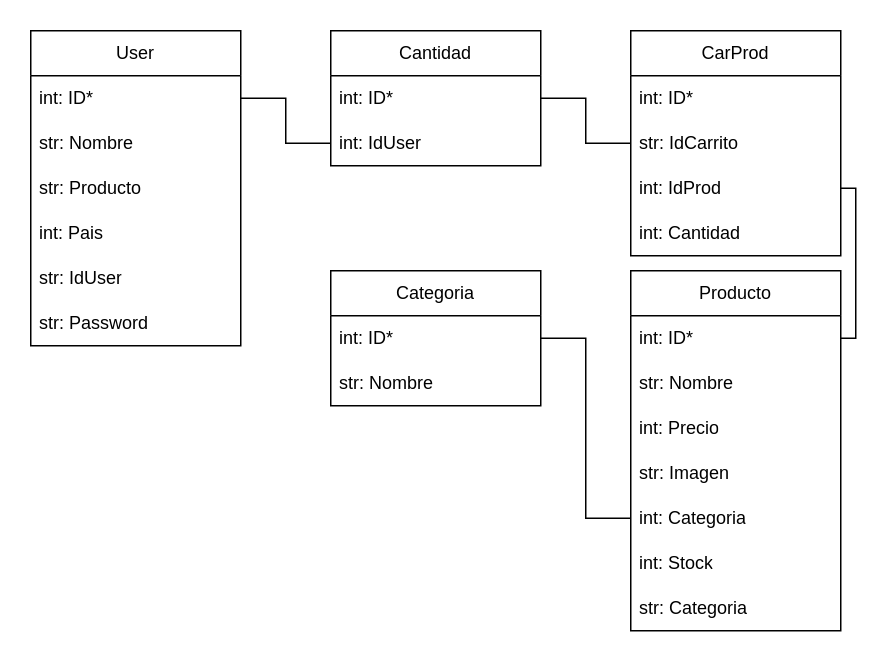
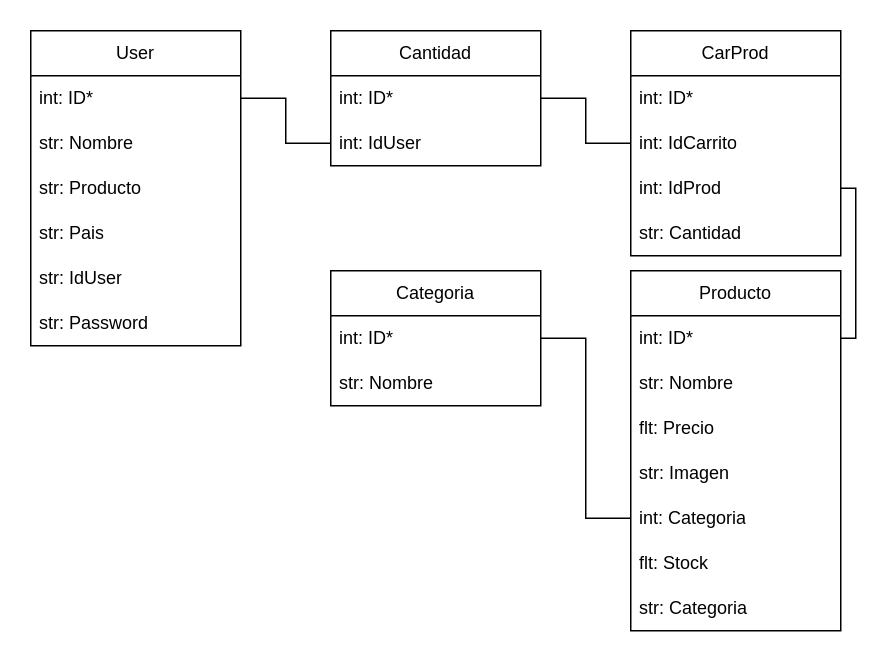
  <mxCell id="0" />
  <mxCell id="1" parent="0" />
  <mxCell id="2" value="User" style="swimlane;fontStyle=0;childLayout=stackLayout;horizontal=1;startSize=30;horizontalStack=0;resizeParent=1;resizeParentMax=0;resizeLast=0;collapsible=1;marginBottom=0;whiteSpace=wrap;html=1;" parent="1" vertex="1"><mxGeometry x="20" y="20" width="140" height="210" as="geometry" /></mxCell>
  <mxCell id="3" value="int: ID*" style="text;strokeColor=none;fillColor=none;align=left;verticalAlign=middle;spacingLeft=4;spacingRight=4;overflow=hidden;points=[[0,0.5],[1,0.5]];portConstraint=eastwest;rotatable=0;whiteSpace=wrap;html=1;" parent="2" vertex="1"><mxGeometry y="30" width="140" height="30" as="geometry" /></mxCell>
  <mxCell id="4" value="str: Nombre" style="text;strokeColor=none;fillColor=none;align=left;verticalAlign=middle;spacingLeft=4;spacingRight=4;overflow=hidden;points=[[0,0.5],[1,0.5]];portConstraint=eastwest;rotatable=0;whiteSpace=wrap;html=1;" parent="2" vertex="1"><mxGeometry y="60" width="140" height="30" as="geometry" /></mxCell>
  <mxCell id="5" value="str: Producto" style="text;strokeColor=none;fillColor=none;align=left;verticalAlign=middle;spacingLeft=4;spacingRight=4;overflow=hidden;points=[[0,0.5],[1,0.5]];portConstraint=eastwest;rotatable=0;whiteSpace=wrap;html=1;" parent="2" vertex="1"><mxGeometry y="90" width="140" height="30" as="geometry" /></mxCell>
- <mxCell id="6" value="int: Pais" style="text;strokeColor=none;fillColor=none;align=left;verticalAlign=middle;spacingLeft=4;spacingRight=4;overflow=hidden;points=[[0,0.5],[1,0.5]];portConstraint=eastwest;rotatable=0;whiteSpace=wrap;html=1;" parent="2" vertex="1"><mxGeometry y="120" width="140" height="30" as="geometry" /></mxCell>
+ <mxCell id="6" value="str: Pais" style="text;strokeColor=none;fillColor=none;align=left;verticalAlign=middle;spacingLeft=4;spacingRight=4;overflow=hidden;points=[[0,0.5],[1,0.5]];portConstraint=eastwest;rotatable=0;whiteSpace=wrap;html=1;" parent="2" vertex="1"><mxGeometry y="120" width="140" height="30" as="geometry" /></mxCell>
  <mxCell id="7" value="str: IdUser" style="text;strokeColor=none;fillColor=none;align=left;verticalAlign=middle;spacingLeft=4;spacingRight=4;overflow=hidden;points=[[0,0.5],[1,0.5]];portConstraint=eastwest;rotatable=0;whiteSpace=wrap;html=1;" parent="2" vertex="1"><mxGeometry y="150" width="140" height="30" as="geometry" /></mxCell>
  <mxCell id="8" value="str: Password" style="text;strokeColor=none;fillColor=none;align=left;verticalAlign=middle;spacingLeft=4;spacingRight=4;overflow=hidden;points=[[0,0.5],[1,0.5]];portConstraint=eastwest;rotatable=0;whiteSpace=wrap;html=1;" parent="2" vertex="1"><mxGeometry y="180" width="140" height="30" as="geometry" /></mxCell>
  <mxCell id="9" value="Cantidad" style="swimlane;fontStyle=0;childLayout=stackLayout;horizontal=1;startSize=30;horizontalStack=0;resizeParent=1;resizeParentMax=0;resizeLast=0;collapsible=1;marginBottom=0;whiteSpace=wrap;html=1;" parent="1" vertex="1"><mxGeometry x="220" y="20" width="140" height="90" as="geometry" /></mxCell>
  <mxCell id="10" value="int:&amp;nbsp;ID*" style="text;strokeColor=none;fillColor=none;align=left;verticalAlign=middle;spacingLeft=4;spacingRight=4;overflow=hidden;points=[[0,0.5],[1,0.5]];portConstraint=eastwest;rotatable=0;whiteSpace=wrap;html=1;" parent="9" vertex="1"><mxGeometry y="30" width="140" height="30" as="geometry" /></mxCell>
  <mxCell id="11" value="int:&amp;nbsp;IdUser" style="text;strokeColor=none;fillColor=none;align=left;verticalAlign=middle;spacingLeft=4;spacingRight=4;overflow=hidden;points=[[0,0.5],[1,0.5]];portConstraint=eastwest;rotatable=0;whiteSpace=wrap;html=1;" parent="9" vertex="1"><mxGeometry y="60" width="140" height="30" as="geometry" /></mxCell>
  <mxCell id="12" value="Categoria" style="swimlane;fontStyle=0;childLayout=stackLayout;horizontal=1;startSize=30;horizontalStack=0;resizeParent=1;resizeParentMax=0;resizeLast=0;collapsible=1;marginBottom=0;whiteSpace=wrap;html=1;" parent="1" vertex="1"><mxGeometry x="220" y="180" width="140" height="90" as="geometry" /></mxCell>
  <mxCell id="13" value="int:&amp;nbsp;ID*" style="text;strokeColor=none;fillColor=none;align=left;verticalAlign=middle;spacingLeft=4;spacingRight=4;overflow=hidden;points=[[0,0.5],[1,0.5]];portConstraint=eastwest;rotatable=0;whiteSpace=wrap;html=1;" parent="12" vertex="1"><mxGeometry y="30" width="140" height="30" as="geometry" /></mxCell>
  <mxCell id="14" value="str: Nombre" style="text;strokeColor=none;fillColor=none;align=left;verticalAlign=middle;spacingLeft=4;spacingRight=4;overflow=hidden;points=[[0,0.5],[1,0.5]];portConstraint=eastwest;rotatable=0;whiteSpace=wrap;html=1;" parent="12" vertex="1"><mxGeometry y="60" width="140" height="30" as="geometry" /></mxCell>
  <mxCell id="15" value="Producto" style="swimlane;fontStyle=0;childLayout=stackLayout;horizontal=1;startSize=30;horizontalStack=0;resizeParent=1;resizeParentMax=0;resizeLast=0;collapsible=1;marginBottom=0;whiteSpace=wrap;html=1;" parent="1" vertex="1"><mxGeometry x="420" y="180" width="140" height="240" as="geometry" /></mxCell>
  <mxCell id="16" value="int:&amp;nbsp;ID*" style="text;strokeColor=none;fillColor=none;align=left;verticalAlign=middle;spacingLeft=4;spacingRight=4;overflow=hidden;points=[[0,0.5],[1,0.5]];portConstraint=eastwest;rotatable=0;whiteSpace=wrap;html=1;" parent="15" vertex="1"><mxGeometry y="30" width="140" height="30" as="geometry" /></mxCell>
  <mxCell id="17" value="str: Nombre" style="text;strokeColor=none;fillColor=none;align=left;verticalAlign=middle;spacingLeft=4;spacingRight=4;overflow=hidden;points=[[0,0.5],[1,0.5]];portConstraint=eastwest;rotatable=0;whiteSpace=wrap;html=1;" parent="15" vertex="1"><mxGeometry y="60" width="140" height="30" as="geometry" /></mxCell>
- <mxCell id="18" value="int: Precio" style="text;strokeColor=none;fillColor=none;align=left;verticalAlign=middle;spacingLeft=4;spacingRight=4;overflow=hidden;points=[[0,0.5],[1,0.5]];portConstraint=eastwest;rotatable=0;whiteSpace=wrap;html=1;" parent="15" vertex="1"><mxGeometry y="90" width="140" height="30" as="geometry" /></mxCell>
+ <mxCell id="18" value="flt: Precio" style="text;strokeColor=none;fillColor=none;align=left;verticalAlign=middle;spacingLeft=4;spacingRight=4;overflow=hidden;points=[[0,0.5],[1,0.5]];portConstraint=eastwest;rotatable=0;whiteSpace=wrap;html=1;" parent="15" vertex="1"><mxGeometry y="90" width="140" height="30" as="geometry" /></mxCell>
  <mxCell id="19" value="str: Imagen" style="text;strokeColor=none;fillColor=none;align=left;verticalAlign=middle;spacingLeft=4;spacingRight=4;overflow=hidden;points=[[0,0.5],[1,0.5]];portConstraint=eastwest;rotatable=0;whiteSpace=wrap;html=1;" parent="15" vertex="1"><mxGeometry y="120" width="140" height="30" as="geometry" /></mxCell>
  <mxCell id="20" value="int: Categoria" style="text;strokeColor=none;fillColor=none;align=left;verticalAlign=middle;spacingLeft=4;spacingRight=4;overflow=hidden;points=[[0,0.5],[1,0.5]];portConstraint=eastwest;rotatable=0;whiteSpace=wrap;html=1;" parent="15" vertex="1"><mxGeometry y="150" width="140" height="30" as="geometry" /></mxCell>
- <mxCell id="21" value="int: Stock" style="text;strokeColor=none;fillColor=none;align=left;verticalAlign=middle;spacingLeft=4;spacingRight=4;overflow=hidden;points=[[0,0.5],[1,0.5]];portConstraint=eastwest;rotatable=0;whiteSpace=wrap;html=1;" parent="15" vertex="1"><mxGeometry y="180" width="140" height="30" as="geometry" /></mxCell>
+ <mxCell id="21" value="flt: Stock" style="text;strokeColor=none;fillColor=none;align=left;verticalAlign=middle;spacingLeft=4;spacingRight=4;overflow=hidden;points=[[0,0.5],[1,0.5]];portConstraint=eastwest;rotatable=0;whiteSpace=wrap;html=1;" parent="15" vertex="1"><mxGeometry y="180" width="140" height="30" as="geometry" /></mxCell>
  <mxCell id="22" value="str: Categoria" style="text;strokeColor=none;fillColor=none;align=left;verticalAlign=middle;spacingLeft=4;spacingRight=4;overflow=hidden;points=[[0,0.5],[1,0.5]];portConstraint=eastwest;rotatable=0;whiteSpace=wrap;html=1;" parent="15" vertex="1"><mxGeometry y="210" width="140" height="30" as="geometry" /></mxCell>
  <mxCell id="23" value="CarProd" style="swimlane;fontStyle=0;childLayout=stackLayout;horizontal=1;startSize=30;horizontalStack=0;resizeParent=1;resizeParentMax=0;resizeLast=0;collapsible=1;marginBottom=0;whiteSpace=wrap;html=1;" parent="1" vertex="1"><mxGeometry x="420" y="20" width="140" height="150" as="geometry" /></mxCell>
  <mxCell id="24" value="int:&amp;nbsp;ID*" style="text;strokeColor=none;fillColor=none;align=left;verticalAlign=middle;spacingLeft=4;spacingRight=4;overflow=hidden;points=[[0,0.5],[1,0.5]];portConstraint=eastwest;rotatable=0;whiteSpace=wrap;html=1;" parent="23" vertex="1"><mxGeometry y="30" width="140" height="30" as="geometry" /></mxCell>
- <mxCell id="25" value="str:&amp;nbsp;IdCarrito" style="text;strokeColor=none;fillColor=none;align=left;verticalAlign=middle;spacingLeft=4;spacingRight=4;overflow=hidden;points=[[0,0.5],[1,0.5]];portConstraint=eastwest;rotatable=0;whiteSpace=wrap;html=1;" parent="23" vertex="1"><mxGeometry y="60" width="140" height="30" as="geometry" /></mxCell>
+ <mxCell id="25" value="int:&amp;nbsp;IdCarrito" style="text;strokeColor=none;fillColor=none;align=left;verticalAlign=middle;spacingLeft=4;spacingRight=4;overflow=hidden;points=[[0,0.5],[1,0.5]];portConstraint=eastwest;rotatable=0;whiteSpace=wrap;html=1;" parent="23" vertex="1"><mxGeometry y="60" width="140" height="30" as="geometry" /></mxCell>
  <mxCell id="26" value="int:&amp;nbsp;IdProd" style="text;strokeColor=none;fillColor=none;align=left;verticalAlign=middle;spacingLeft=4;spacingRight=4;overflow=hidden;points=[[0,0.5],[1,0.5]];portConstraint=eastwest;rotatable=0;whiteSpace=wrap;html=1;" parent="23" vertex="1"><mxGeometry y="90" width="140" height="30" as="geometry" /></mxCell>
- <mxCell id="27" value="int: Cantidad" style="text;strokeColor=none;fillColor=none;align=left;verticalAlign=middle;spacingLeft=4;spacingRight=4;overflow=hidden;points=[[0,0.5],[1,0.5]];portConstraint=eastwest;rotatable=0;whiteSpace=wrap;html=1;" parent="23" vertex="1"><mxGeometry y="120" width="140" height="30" as="geometry" /></mxCell>
+ <mxCell id="27" value="str: Cantidad" style="text;strokeColor=none;fillColor=none;align=left;verticalAlign=middle;spacingLeft=4;spacingRight=4;overflow=hidden;points=[[0,0.5],[1,0.5]];portConstraint=eastwest;rotatable=0;whiteSpace=wrap;html=1;" parent="23" vertex="1"><mxGeometry y="120" width="140" height="30" as="geometry" /></mxCell>
  <mxCell id="28" value="" style="endArrow=none;html=1;rounded=0;exitX=1;exitY=0.5;exitDx=0;exitDy=0;entryX=0;entryY=0.5;entryDx=0;entryDy=0;edgeStyle=orthogonalEdgeStyle;startFill=0;" parent="1" source="3" target="11" edge="1"><mxGeometry width="50" height="50" relative="1" as="geometry"><mxPoint x="370" y="410" as="sourcePoint" /><mxPoint x="420" y="360" as="targetPoint" /></mxGeometry></mxCell>
  <mxCell id="29" value="" style="endArrow=none;html=1;rounded=0;exitX=1;exitY=0.5;exitDx=0;exitDy=0;entryX=0;entryY=0.5;entryDx=0;entryDy=0;edgeStyle=orthogonalEdgeStyle;startFill=0;" parent="1" source="10" target="25" edge="1"><mxGeometry width="50" height="50" relative="1" as="geometry"><mxPoint x="370" y="410" as="sourcePoint" /><mxPoint x="420" y="360" as="targetPoint" /></mxGeometry></mxCell>
  <mxCell id="30" value="" style="endArrow=none;html=1;rounded=0;exitX=1;exitY=0.5;exitDx=0;exitDy=0;entryX=1;entryY=0.5;entryDx=0;entryDy=0;edgeStyle=orthogonalEdgeStyle;startFill=0;" parent="1" source="16" target="26" edge="1"><mxGeometry width="50" height="50" relative="1" as="geometry"><mxPoint x="370" y="410" as="sourcePoint" /><mxPoint x="420" y="360" as="targetPoint" /></mxGeometry></mxCell>
  <mxCell id="31" value="" style="endArrow=none;html=1;rounded=0;exitX=1;exitY=0.5;exitDx=0;exitDy=0;entryX=0;entryY=0.5;entryDx=0;entryDy=0;edgeStyle=orthogonalEdgeStyle;startFill=0;" parent="1" source="13" target="20" edge="1"><mxGeometry width="50" height="50" relative="1" as="geometry"><mxPoint x="370" y="410" as="sourcePoint" /><mxPoint x="420" y="360" as="targetPoint" /></mxGeometry></mxCell>
